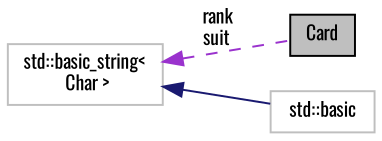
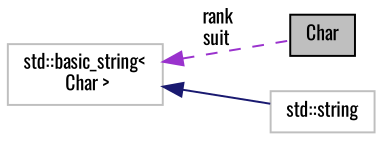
  digraph {
    fontname=Oswald
    rankdir=LR
    node [color=grey75 fillcolor=white fontname=Oswald fontsize=10 shape=record style=filled]
    edge [dir=back fontname=Oswald fontsize=10 labelfontname=Helvetica labelfontsize=10]
-   n1 [color=black fillcolor=grey75 fontcolor=black height=0.2 label=Card width=0.4]
-   n2 [height=0.2 label="std::basic" width=0.4]
+   n1 [color=black fillcolor=grey75 fontcolor=black height=0.2 label=Char width=0.4]
+   n2 [height=0.2 label="std::string" width=0.4]
    n3 [height=0.2 label="std::basic_string\<\l Char \>" width=0.4]
    n3 -> n1 [color=darkorchid3 label=" rank\nsuit" style=dashed]
    n3 -> n2 [color=midnightblue style=solid]
  }
